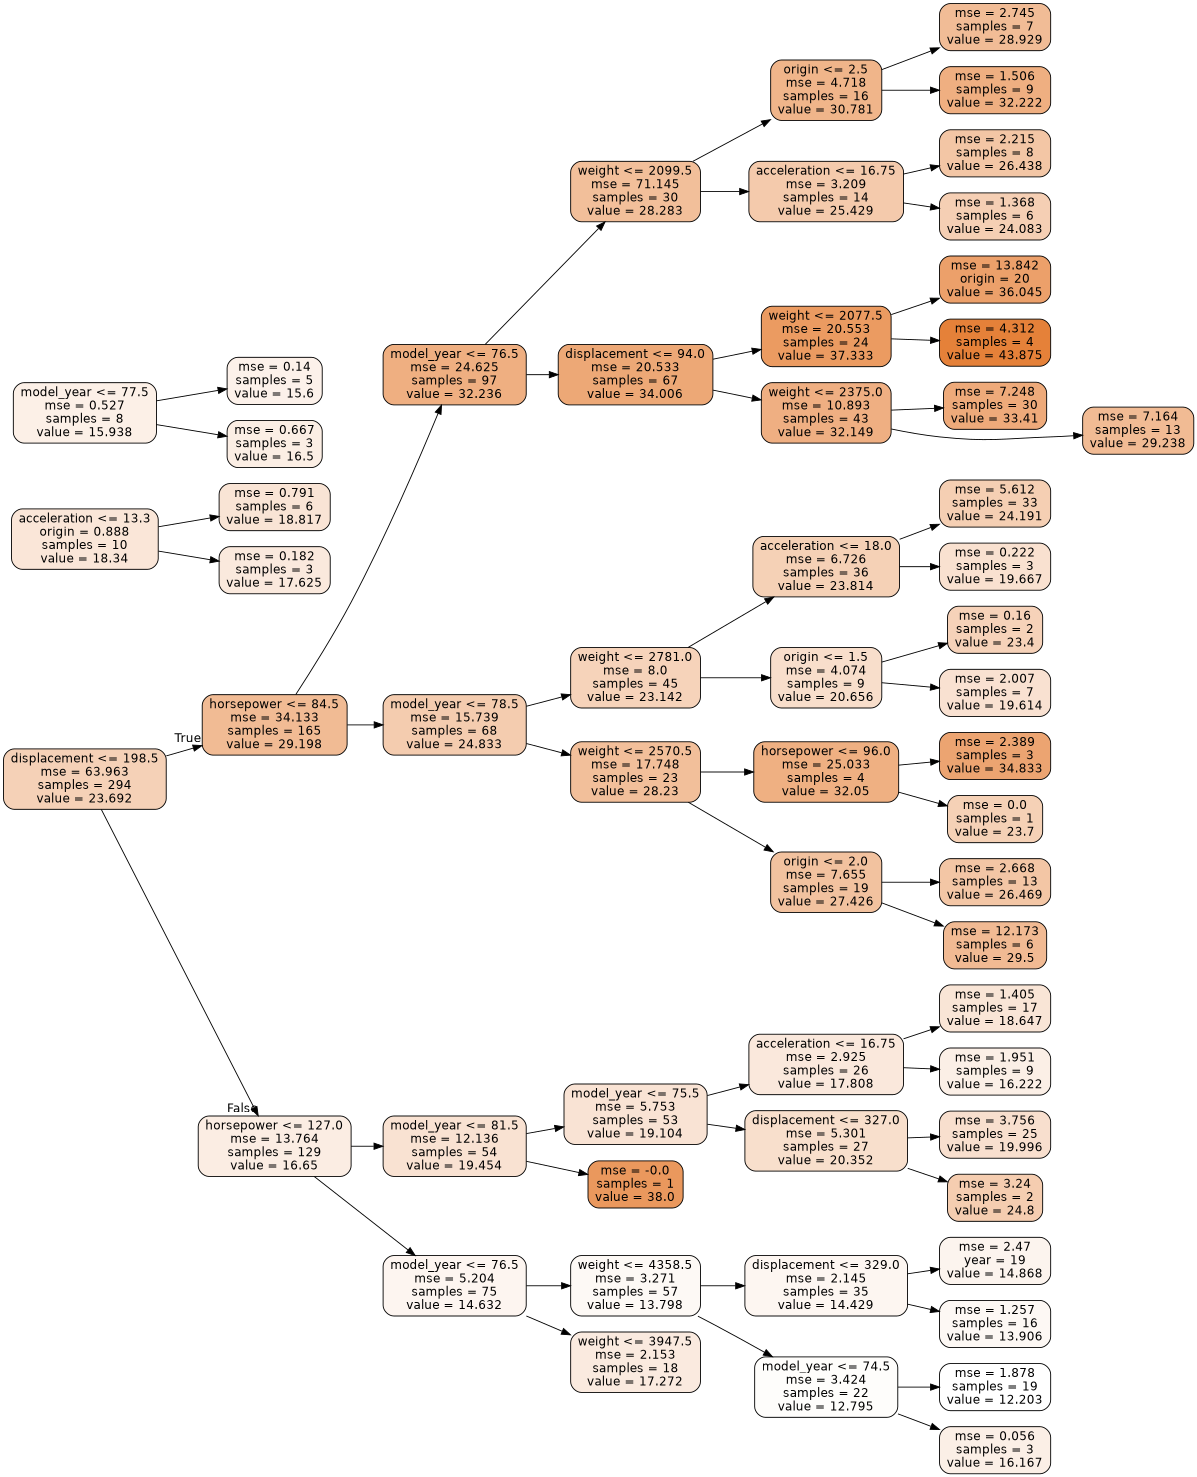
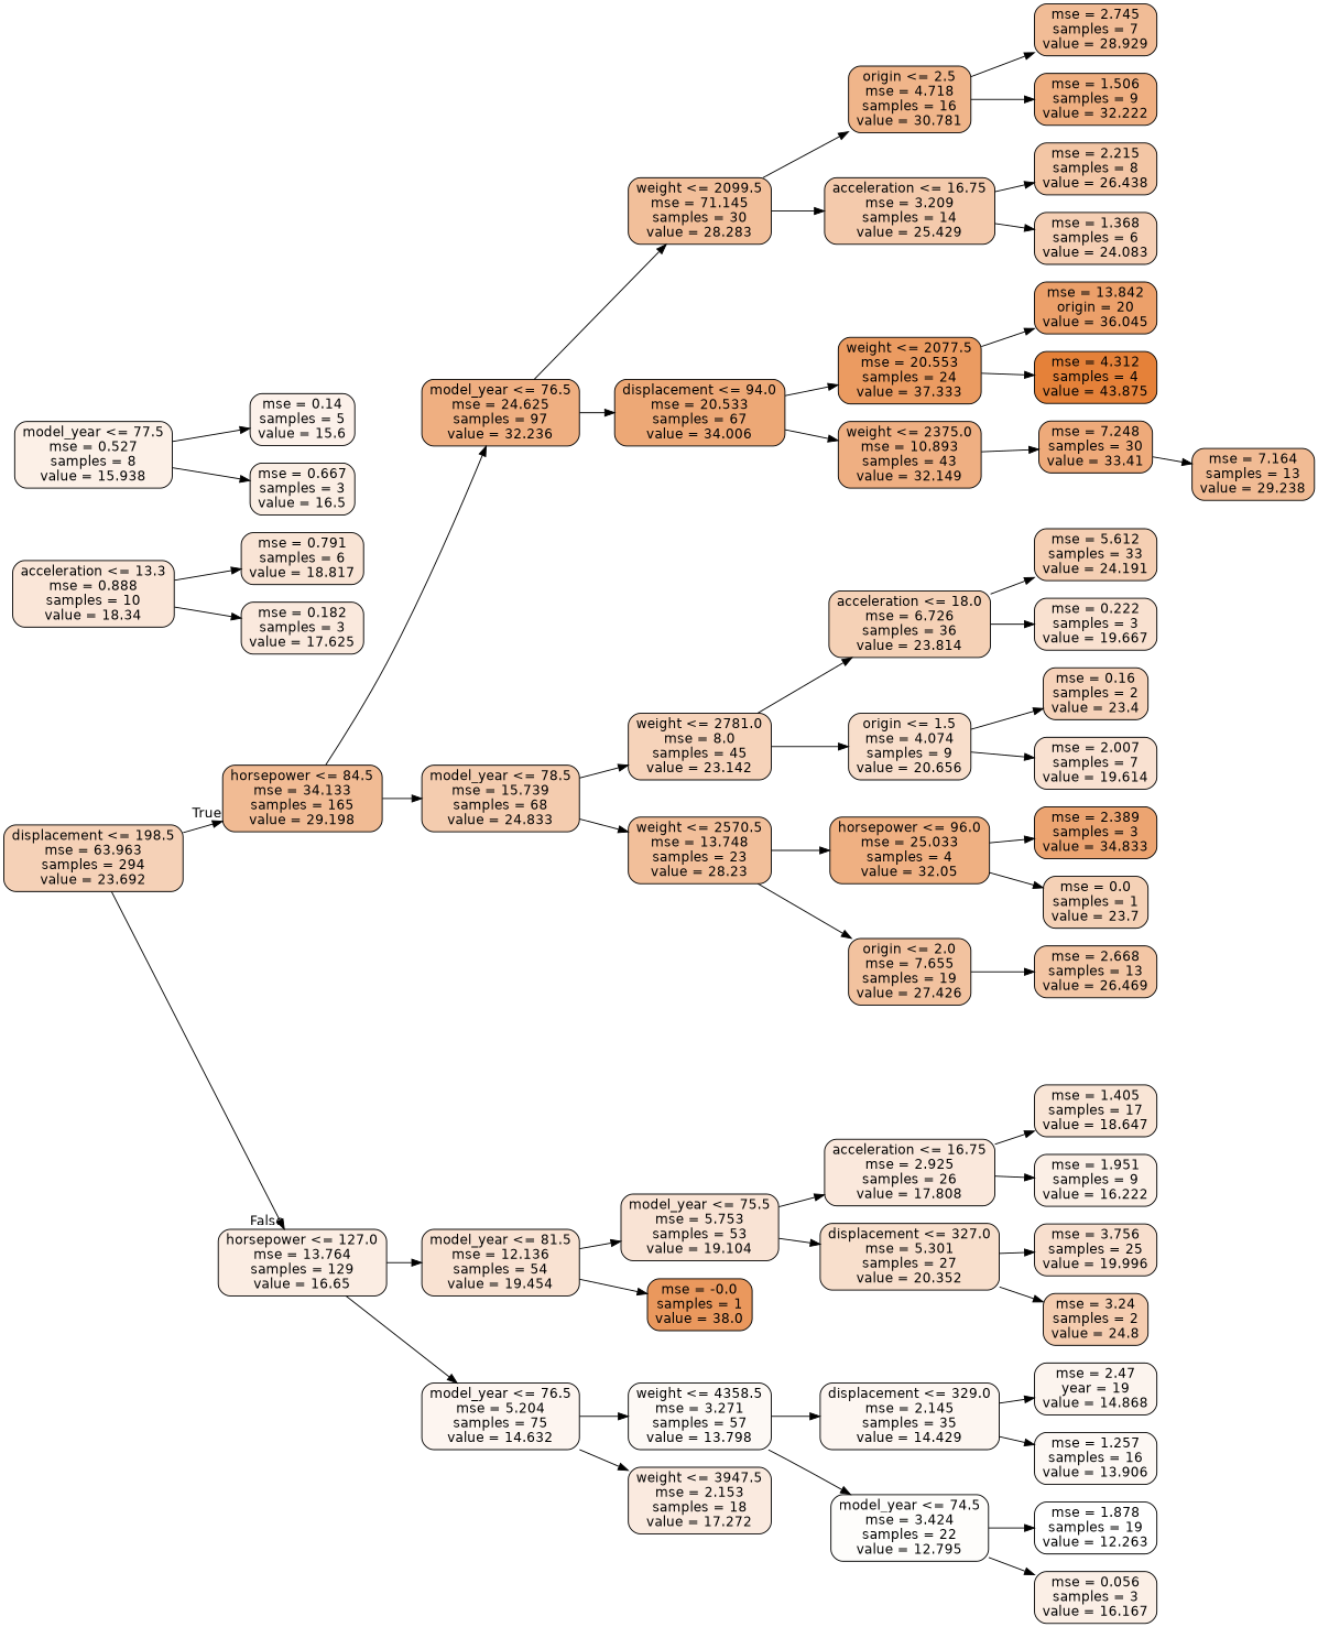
  digraph {
    rankdir=LR
    node [color=black fillcolor="#e5813989" fontname=helvetica shape=box style="filled, rounded"]
    edge [fontname=helvetica]
    n1 [fillcolor="#e581395c" label="displacement <= 198.5\nmse = 63.963\nsamples = 294\nvalue = 23.692"]
    n2 [label="horsepower <= 84.5\nmse = 34.133\nsamples = 165\nvalue = 29.198"]
    n3 [fillcolor="#e5813924" label="horsepower <= 127.0\nmse = 13.764\nsamples = 129\nvalue = 16.65"]
    n4 [fillcolor="#e58139a2" label="model_year <= 76.5\nmse = 24.625\nsamples = 97\nvalue = 32.236"]
    n5 [fillcolor="#e5813966" label="model_year <= 78.5\nmse = 15.739\nsamples = 68\nvalue = 24.833"]
    n6 [fillcolor="#e581393a" label="model_year <= 81.5\nmse = 12.136\nsamples = 54\nvalue = 19.454"]
    n7 [fillcolor="#e5813913" label="model_year <= 76.5\nmse = 5.204\nsamples = 75\nvalue = 14.632"]
    n8 [fillcolor="#e5813982" label="weight <= 2099.5\nmse = 71.145\nsamples = 30\nvalue = 28.283"]
    n9 [fillcolor="#e58139b0" label="displacement <= 94.0\nmse = 20.533\nsamples = 67\nvalue = 34.006"]
    n10 [fillcolor="#e5813958" label="weight <= 2781.0\nmse = 8.0\nsamples = 45\nvalue = 23.142"]
-   n11 [fillcolor="#e5813981" label="weight <= 2570.5\nmse = 17.748\nsamples = 23\nvalue = 28.23"]
+   n11 [fillcolor="#e5813981" label="weight <= 2570.5\nmse = 13.748\nsamples = 23\nvalue = 28.23"]
    n12 [fillcolor="#e5813996" label="origin <= 2.5\nmse = 4.718\nsamples = 16\nvalue = 30.781"]
    n13 [fillcolor="#e581396b" label="acceleration <= 16.75\nmse = 3.209\nsamples = 14\nvalue = 25.429"]
    n14 [fillcolor="#e58139cb" label="weight <= 2077.5\nmse = 20.553\nsamples = 24\nvalue = 37.333"]
    n15 [fillcolor="#e58139a1" label="weight <= 2375.0\nmse = 10.893\nsamples = 43\nvalue = 32.149"]
    n16 [fillcolor="#e5813987" label="mse = 2.745\nsamples = 7\nvalue = 28.929"]
    n17 [fillcolor="#e58139a2" label="mse = 1.506\nsamples = 9\nvalue = 32.222"]
    n18 [fillcolor="#e5813973" label="mse = 2.215\nsamples = 8\nvalue = 26.438"]
    n19 [fillcolor="#e5813960" label="mse = 1.368\nsamples = 6\nvalue = 24.083"]
    n20 [fillcolor="#e58139c0" label="mse = 13.842\norigin = 20\nvalue = 36.045"]
    n21 [fillcolor="#e58139ff" label="mse = 4.312\nsamples = 4\nvalue = 43.875"]
    n22 [fillcolor="#e58139ab" label="mse = 7.248\nsamples = 30\nvalue = 33.41"]
    n23 [label="mse = 7.164\nsamples = 13\nvalue = 29.238"]
    n24 [fillcolor="#e581395d" label="acceleration <= 18.0\nmse = 6.726\nsamples = 36\nvalue = 23.814"]
    n25 [fillcolor="#e5813942" label="origin <= 1.5\nmse = 4.074\nsamples = 9\nvalue = 20.656"]
    n26 [fillcolor="#e58139a0" label="horsepower <= 96.0\nmse = 25.033\nsamples = 4\nvalue = 32.05"]
    n27 [fillcolor="#e581397b" label="origin <= 2.0\nmse = 7.655\nsamples = 19\nvalue = 27.426"]
    n28 [fillcolor="#e5813961" label="mse = 5.612\nsamples = 33\nvalue = 24.191"]
    n29 [fillcolor="#e581393c" label="mse = 0.222\nsamples = 3\nvalue = 19.667"]
    n30 [fillcolor="#e581395a" label="mse = 0.16\nsamples = 2\nvalue = 23.4"]
    n31 [fillcolor="#e581393b" label="mse = 2.007\nsamples = 7\nvalue = 19.614"]
    n32 [fillcolor="#e58139b7" label="mse = 2.389\nsamples = 3\nvalue = 34.833"]
    n33 [fillcolor="#e581395d" label="mse = 0.0\nsamples = 1\nvalue = 23.7"]
    n34 [fillcolor="#e5813973" label="mse = 2.668\nsamples = 13\nvalue = 26.469"]
-   n35 [fillcolor="#e581398b" label="mse = 12.173\nsamples = 6\nvalue = 29.5"]
    n36 [fillcolor="#e5813937" label="model_year <= 75.5\nmse = 5.753\nsamples = 53\nvalue = 19.104"]
    n37 [fillcolor="#e58139d0" label="mse = -0.0\nsamples = 1\nvalue = 38.0"]
    n38 [fillcolor="#e581390c" label="weight <= 4358.5\nmse = 3.271\nsamples = 57\nvalue = 13.798"]
    n39 [fillcolor="#e5813929" label="weight <= 3947.5\nmse = 2.153\nsamples = 18\nvalue = 17.272"]
    n40 [fillcolor="#e581392d" label="acceleration <= 16.75\nmse = 2.925\nsamples = 26\nvalue = 17.808"]
    n41 [fillcolor="#e5813941" label="displacement <= 327.0\nmse = 5.301\nsamples = 27\nvalue = 20.352"]
    n42 [fillcolor="#e5813934" label="mse = 1.405\nsamples = 17\nvalue = 18.647"]
    n43 [fillcolor="#e5813920" label="mse = 1.951\nsamples = 9\nvalue = 16.222"]
    n44 [fillcolor="#e581393f" label="mse = 3.756\nsamples = 25\nvalue = 19.996"]
    n45 [fillcolor="#e5813965" label="mse = 3.24\nsamples = 2\nvalue = 24.8"]
    n46 [fillcolor="#e5813912" label="displacement <= 329.0\nmse = 2.145\nsamples = 35\nvalue = 14.429"]
    n47 [fillcolor="#e5813904" label="model_year <= 74.5\nmse = 3.424\nsamples = 22\nvalue = 12.795"]
    n48 [fillcolor="#e5813915" label="mse = 2.47\nyear = 19\nvalue = 14.868"]
    n49 [fillcolor="#e581390d" label="mse = 1.257\nsamples = 16\nvalue = 13.906"]
-   n50 [fillcolor="#e5813900" label="mse = 1.878\nsamples = 19\nvalue = 12.203"]
+   n50 [fillcolor="#e5813900" label="mse = 1.878\nsamples = 19\nvalue = 12.263"]
    n51 [fillcolor="#e5813920" label="mse = 0.056\nsamples = 3\nvalue = 16.167"]
-   n52 [fillcolor="#e5813931" label="acceleration <= 13.3\norigin = 0.888\nsamples = 10\nvalue = 18.34"]
+   n52 [fillcolor="#e5813931" label="acceleration <= 13.3\nmse = 0.888\nsamples = 10\nvalue = 18.34"]
    n53 [fillcolor="#e5813935" label="mse = 0.791\nsamples = 6\nvalue = 18.817"]
    n54 [fillcolor="#e581392b" label="mse = 0.182\nsamples = 3\nvalue = 17.625"]
    n55 [fillcolor="#e581391e" label="model_year <= 77.5\nmse = 0.527\nsamples = 8\nvalue = 15.938"]
    n56 [fillcolor="#e581391b" label="mse = 0.14\nsamples = 5\nvalue = 15.6"]
    n57 [fillcolor="#e5813922" label="mse = 0.667\nsamples = 3\nvalue = 16.5"]
    n1 -> n2 [headlabel=True labelangle=45 labeldistance=2.5]
    n1 -> n3 [headlabel=False labelangle=-45 labeldistance=2.5]
    n2 -> n4
    n2 -> n5
    n3 -> n6
    n3 -> n7
    n4 -> n8
    n4 -> n9
    n5 -> n10
    n5 -> n11
    n6 -> n36
    n6 -> n37
    n7 -> n38
    n7 -> n39
    n8 -> n12
    n8 -> n13
    n9 -> n14
    n9 -> n15
    n10 -> n24
    n10 -> n25
    n11 -> n26
    n11 -> n27
    n12 -> n16
    n12 -> n17
    n13 -> n18
    n13 -> n19
    n14 -> n20
    n14 -> n21
    n15 -> n22
-   n15 -> n23
+   n22 -> n23
    n24 -> n28
    n24 -> n29
    n25 -> n30
    n25 -> n31
    n26 -> n32
    n26 -> n33
    n27 -> n34
-   n27 -> n35
    n36 -> n40
    n36 -> n41
    n38 -> n46
    n38 -> n47
    n40 -> n42
    n40 -> n43
    n41 -> n44
    n41 -> n45
    n46 -> n48
    n46 -> n49
    n47 -> n50
    n47 -> n51
    n52 -> n53
    n52 -> n54
    n55 -> n56
    n55 -> n57
  }
